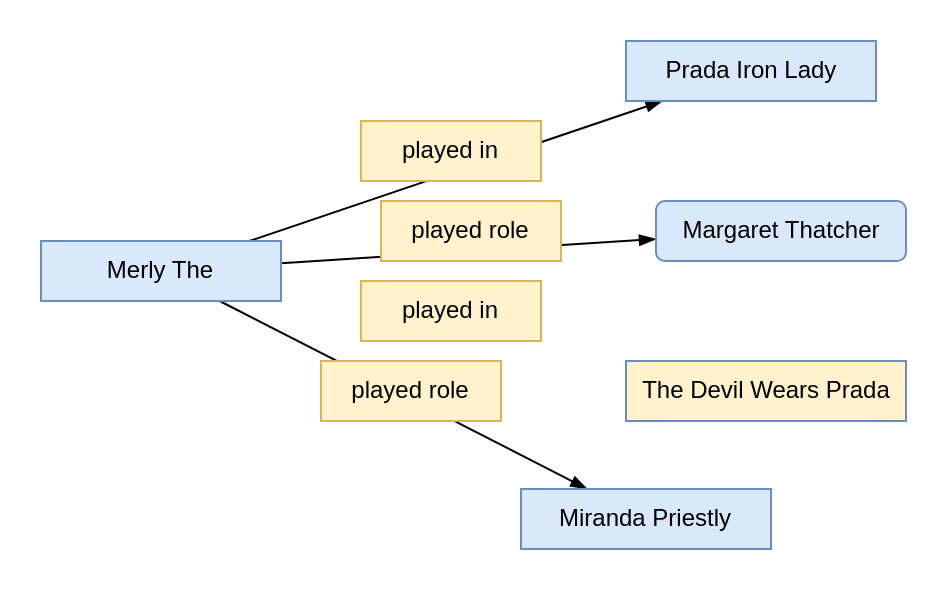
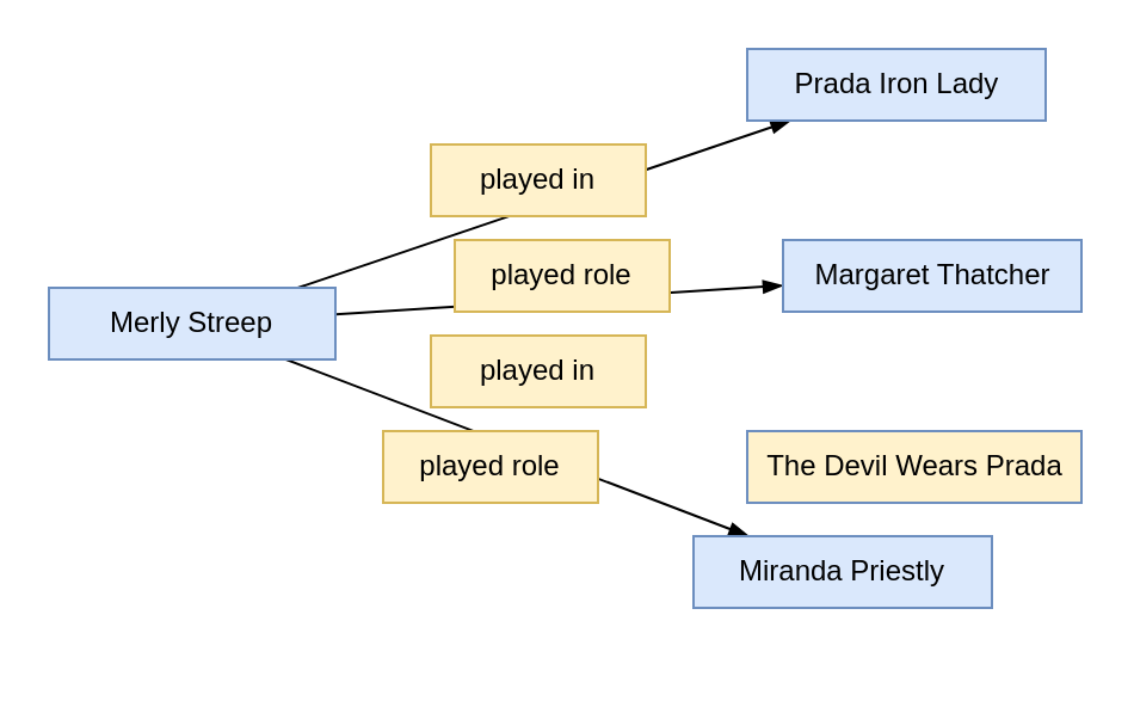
  <mxCell id="0" />
  <mxCell id="1" parent="0" />
  <mxCell id="2" style="edgeStyle=none;rounded=0;comic=0;orthogonalLoop=1;jettySize=auto;html=1;endArrow=blockThin;endFill=1;strokeWidth=1;fontSize=12;fontColor=#0000FF;" parent="1" source="5" target="6" edge="1"><mxGeometry relative="1" as="geometry"><mxPoint x="300" y="70" as="targetPoint" /></mxGeometry></mxCell>
  <mxCell id="3" style="edgeStyle=none;rounded=0;comic=0;orthogonalLoop=1;jettySize=auto;html=1;endArrow=blockThin;endFill=1;strokeWidth=1;fontSize=12;fontColor=#0000FF;" parent="1" source="5" target="7" edge="1"><mxGeometry relative="1" as="geometry" /></mxCell>
  <mxCell id="4" style="edgeStyle=none;rounded=0;comic=0;orthogonalLoop=1;jettySize=auto;html=1;endArrow=blockThin;endFill=1;strokeWidth=1;fontSize=12;fontColor=#0000FF;" parent="1" source="5" target="9" edge="1"><mxGeometry relative="1" as="geometry" /></mxCell>
- <mxCell id="5" value="Merly The" style="rounded=0;whiteSpace=wrap;html=1;shadow=0;glass=0;strokeColor=#6c8ebf;strokeWidth=1;fontSize=12;align=center;fillColor=#dae8fc;fontStyle=0" parent="1" vertex="1"><mxGeometry x="20" y="120" width="120" height="30" as="geometry" /></mxCell>
+ <mxCell id="5" value="Merly Streep" style="rounded=0;whiteSpace=wrap;html=1;shadow=0;glass=0;strokeColor=#6c8ebf;strokeWidth=1;fontSize=12;align=center;fillColor=#dae8fc;fontStyle=0" parent="1" vertex="1"><mxGeometry x="20" y="120" width="120" height="30" as="geometry" /></mxCell>
  <mxCell id="6" value="Prada Iron Lady" style="rounded=0;whiteSpace=wrap;html=1;shadow=0;glass=0;strokeColor=#6c8ebf;strokeWidth=1;fontSize=12;align=center;fillColor=#dae8fc;fontStyle=0" parent="1" vertex="1"><mxGeometry x="312.5" y="20" width="125" height="30" as="geometry" /></mxCell>
- <mxCell id="7" value="Margaret Thatcher" style="whiteSpace=wrap;html=1;shadow=0;glass=0;strokeColor=#6c8ebf;strokeWidth=1;fontSize=12;align=center;fillColor=#dae8fc;fontStyle=0;rounded=1;" parent="1" vertex="1"><mxGeometry x="327.5" y="100" width="125" height="30" as="geometry" /></mxCell>
+ <mxCell id="7" value="Margaret Thatcher" style="rounded=0;whiteSpace=wrap;html=1;shadow=0;glass=0;strokeColor=#6c8ebf;strokeWidth=1;fontSize=12;align=center;fillColor=#dae8fc;fontStyle=0" parent="1" vertex="1"><mxGeometry x="327.5" y="100" width="125" height="30" as="geometry" /></mxCell>
  <mxCell id="8" value="The Devil Wears Prada" style="rounded=0;whiteSpace=wrap;html=1;shadow=0;glass=0;strokeColor=#6c8ebf;strokeWidth=1;fontSize=12;align=center;fillColor=#fff2cc;fontStyle=0;" parent="1" vertex="1"><mxGeometry x="312.5" y="180" width="140" height="30" as="geometry" /></mxCell>
- <mxCell id="9" value="Miranda Priestly" style="rounded=0;whiteSpace=wrap;html=1;shadow=0;glass=0;strokeColor=#6c8ebf;strokeWidth=1;fontSize=12;align=center;fillColor=#dae8fc;fontStyle=0" parent="1" vertex="1"><mxGeometry x="260" y="244" width="125" height="30" as="geometry" /></mxCell>
+ <mxCell id="9" value="Miranda Priestly" style="rounded=0;whiteSpace=wrap;html=1;shadow=0;glass=0;strokeColor=#6c8ebf;strokeWidth=1;fontSize=12;align=center;fillColor=#dae8fc;fontStyle=0" parent="1" vertex="1"><mxGeometry x="290" y="224" width="125" height="30" as="geometry" /></mxCell>
  <mxCell id="10" value="played in" style="rounded=0;whiteSpace=wrap;html=1;shadow=0;glass=0;strokeColor=#d6b656;strokeWidth=1;fontSize=12;align=center;fillColor=#fff2cc;fontStyle=0" parent="1" vertex="1"><mxGeometry x="180" y="60" width="90" height="30" as="geometry" /></mxCell>
  <mxCell id="11" value="played in" style="rounded=0;whiteSpace=wrap;html=1;shadow=0;glass=0;strokeColor=#d6b656;strokeWidth=1;fontSize=12;align=center;fillColor=#fff2cc;fontStyle=0" parent="1" vertex="1"><mxGeometry x="180" y="140" width="90" height="30" as="geometry" /></mxCell>
  <mxCell id="12" value="played role" style="rounded=0;whiteSpace=wrap;html=1;shadow=0;glass=0;strokeColor=#d6b656;strokeWidth=1;fontSize=12;align=center;fillColor=#fff2cc;fontStyle=0" parent="1" vertex="1"><mxGeometry x="190" y="100" width="90" height="30" as="geometry" /></mxCell>
  <mxCell id="13" value="played role" style="rounded=0;whiteSpace=wrap;html=1;shadow=0;glass=0;strokeColor=#d6b656;strokeWidth=1;fontSize=12;align=center;fillColor=#fff2cc;fontStyle=0" parent="1" vertex="1"><mxGeometry x="160" y="180" width="90" height="30" as="geometry" /></mxCell>
